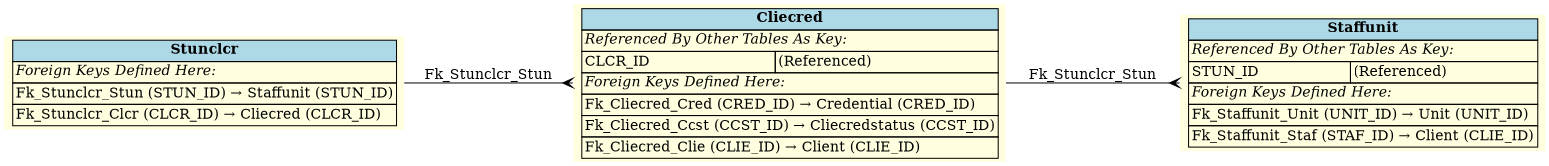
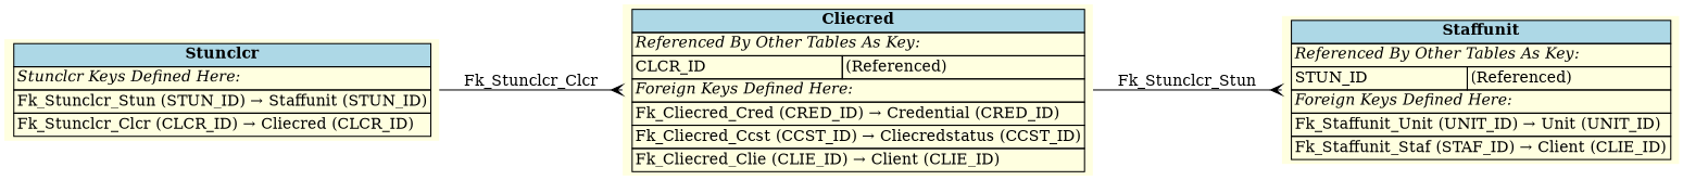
  digraph {
    rankdir=LR
    node [fillcolor=lightyellow shape=plaintext style=filled]
    edge [arrowhead=crow arrowtail=none dir=both labelfontsize=10]
    n1 [label=<     <TABLE BORDER="0" CELLBORDER="1" CELLSPACING="0" BGCOLOR="lightyellow">       <TR><TD COLSPAN="2" BGCOLOR="lightblue"><B>Staffunit</B></TD></TR>       <TR><TD COLSPAN="2" ALIGN="LEFT"><I>Referenced By Other Tables As Key:</I></TD></TR>       <TR><TD ALIGN="LEFT">STUN_ID</TD><TD ALIGN="LEFT">(Referenced)</TD></TR>       <TR><TD COLSPAN="2" ALIGN="LEFT"><I>Foreign Keys Defined Here:</I></TD></TR>       <TR><TD ALIGN="LEFT" COLSPAN="2">Fk_Staffunit_Unit (UNIT_ID) &rarr; Unit (UNIT_ID)</TD></TR>       <TR><TD ALIGN="LEFT" COLSPAN="2">Fk_Staffunit_Staf (STAF_ID) &rarr; Client (CLIE_ID)</TD></TR>     </TABLE>     >]
-   n2 [label=<     <TABLE BORDER="0" CELLBORDER="1" CELLSPACING="0" BGCOLOR="lightyellow">       <TR><TD COLSPAN="2" BGCOLOR="lightblue"><B>Stunclcr</B></TD></TR>       <TR><TD COLSPAN="2" ALIGN="LEFT"><I>Foreign Keys Defined Here:</I></TD></TR>       <TR><TD ALIGN="LEFT" COLSPAN="2">Fk_Stunclcr_Stun (STUN_ID) &rarr; Staffunit (STUN_ID)</TD></TR>       <TR><TD ALIGN="LEFT" COLSPAN="2">Fk_Stunclcr_Clcr (CLCR_ID) &rarr; Cliecred (CLCR_ID)</TD></TR>     </TABLE>     >]
+   n2 [label=<     <TABLE BORDER="0" CELLBORDER="1" CELLSPACING="0" BGCOLOR="lightyellow">       <TR><TD COLSPAN="2" BGCOLOR="lightblue"><B>Stunclcr</B></TD></TR>       <TR><TD COLSPAN="2" ALIGN="LEFT"><I>Stunclcr Keys Defined Here:</I></TD></TR>       <TR><TD ALIGN="LEFT" COLSPAN="2">Fk_Stunclcr_Stun (STUN_ID) &rarr; Staffunit (STUN_ID)</TD></TR>       <TR><TD ALIGN="LEFT" COLSPAN="2">Fk_Stunclcr_Clcr (CLCR_ID) &rarr; Cliecred (CLCR_ID)</TD></TR>     </TABLE>     >]
    n3 [label=<     <TABLE BORDER="0" CELLBORDER="1" CELLSPACING="0" BGCOLOR="lightyellow">       <TR><TD COLSPAN="2" BGCOLOR="lightblue"><B>Cliecred</B></TD></TR>       <TR><TD COLSPAN="2" ALIGN="LEFT"><I>Referenced By Other Tables As Key:</I></TD></TR>       <TR><TD ALIGN="LEFT">CLCR_ID</TD><TD ALIGN="LEFT">(Referenced)</TD></TR>       <TR><TD COLSPAN="2" ALIGN="LEFT"><I>Foreign Keys Defined Here:</I></TD></TR>       <TR><TD ALIGN="LEFT" COLSPAN="2">Fk_Cliecred_Cred (CRED_ID) &rarr; Credential (CRED_ID)</TD></TR>       <TR><TD ALIGN="LEFT" COLSPAN="2">Fk_Cliecred_Ccst (CCST_ID) &rarr; Cliecredstatus (CCST_ID)</TD></TR>       <TR><TD ALIGN="LEFT" COLSPAN="2">Fk_Cliecred_Clie (CLIE_ID) &rarr; Client (CLIE_ID)</TD></TR>     </TABLE>     >]
-   n2 -> n3 [label=" Fk_Stunclcr_Stun "]
+   n2 -> n3 [label=" Fk_Stunclcr_Clcr "]
    n3 -> n1 [label=" Fk_Stunclcr_Stun "]
  }
